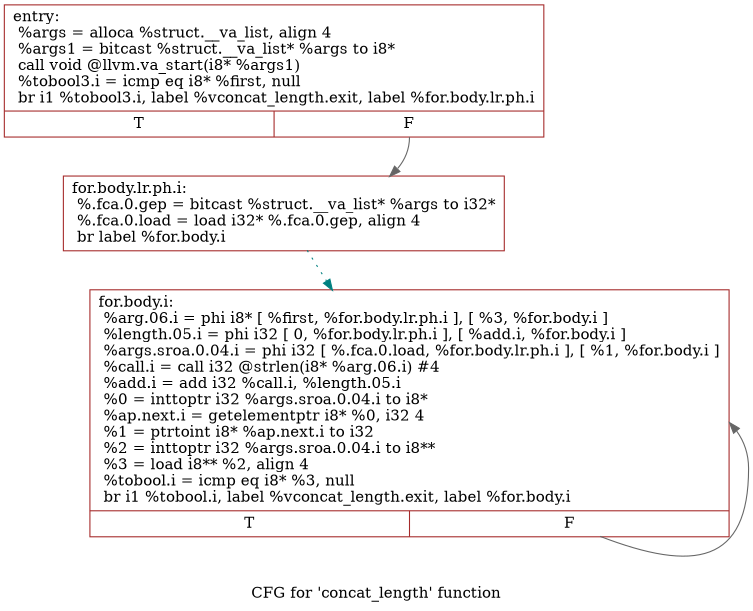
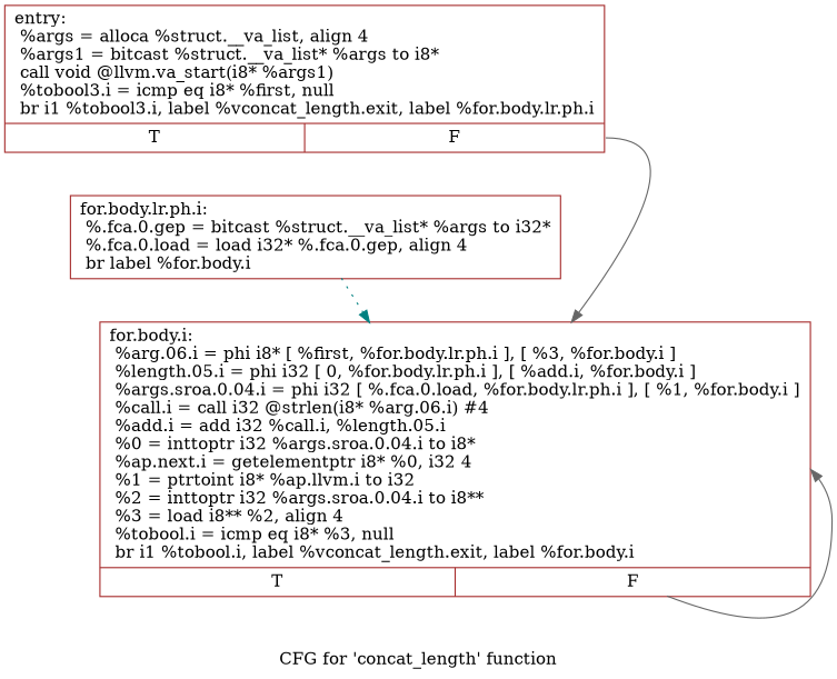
  digraph {
    label="CFG for 'concat_length' function"
    node [color=brown shape=record]
    edge [color=gray40 style=solid tailport=s1]
    n1 [label="{entry:\l  %args = alloca %struct.__va_list, align 4\l  %args1 = bitcast %struct.__va_list* %args to i8*\l  call void @llvm.va_start(i8* %args1)\l  %tobool3.i = icmp eq i8* %first, null\l  br i1 %tobool3.i, label %vconcat_length.exit, label %for.body.lr.ph.i\l|{<s0>T|<s1>F}}"]
    n2 [label="{for.body.lr.ph.i:                                 \l  %.fca.0.gep = bitcast %struct.__va_list* %args to i32*\l  %.fca.0.load = load i32* %.fca.0.gep, align 4\l  br label %for.body.i\l}"]
-   n3 [label="{for.body.i:                                       \l  %arg.06.i = phi i8* [ %first, %for.body.lr.ph.i ], [ %3, %for.body.i ]\l  %length.05.i = phi i32 [ 0, %for.body.lr.ph.i ], [ %add.i, %for.body.i ]\l  %args.sroa.0.04.i = phi i32 [ %.fca.0.load, %for.body.lr.ph.i ], [ %1, %for.body.i ]\l  %call.i = call i32 @strlen(i8* %arg.06.i) #4\l  %add.i = add i32 %call.i, %length.05.i\l  %0 = inttoptr i32 %args.sroa.0.04.i to i8*\l  %ap.next.i = getelementptr i8* %0, i32 4\l  %1 = ptrtoint i8* %ap.next.i to i32\l  %2 = inttoptr i32 %args.sroa.0.04.i to i8**\l  %3 = load i8** %2, align 4\l  %tobool.i = icmp eq i8* %3, null\l  br i1 %tobool.i, label %vconcat_length.exit, label %for.body.i\l|{<s0>T|<s1>F}}"]
-   n1 -> n2
+   n3 [label="{for.body.i:                                       \l  %arg.06.i = phi i8* [ %first, %for.body.lr.ph.i ], [ %3, %for.body.i ]\l  %length.05.i = phi i32 [ 0, %for.body.lr.ph.i ], [ %add.i, %for.body.i ]\l  %args.sroa.0.04.i = phi i32 [ %.fca.0.load, %for.body.lr.ph.i ], [ %1, %for.body.i ]\l  %call.i = call i32 @strlen(i8* %arg.06.i) #4\l  %add.i = add i32 %call.i, %length.05.i\l  %0 = inttoptr i32 %args.sroa.0.04.i to i8*\l  %ap.next.i = getelementptr i8* %0, i32 4\l  %1 = ptrtoint i8* %ap.llvm.i to i32\l  %2 = inttoptr i32 %args.sroa.0.04.i to i8**\l  %3 = load i8** %2, align 4\l  %tobool.i = icmp eq i8* %3, null\l  br i1 %tobool.i, label %vconcat_length.exit, label %for.body.i\l|{<s0>T|<s1>F}}"]
+   n1 -> n3
    n2 -> n3 [color=teal style=dotted tailport=s0]
    n3 -> n3
  }
